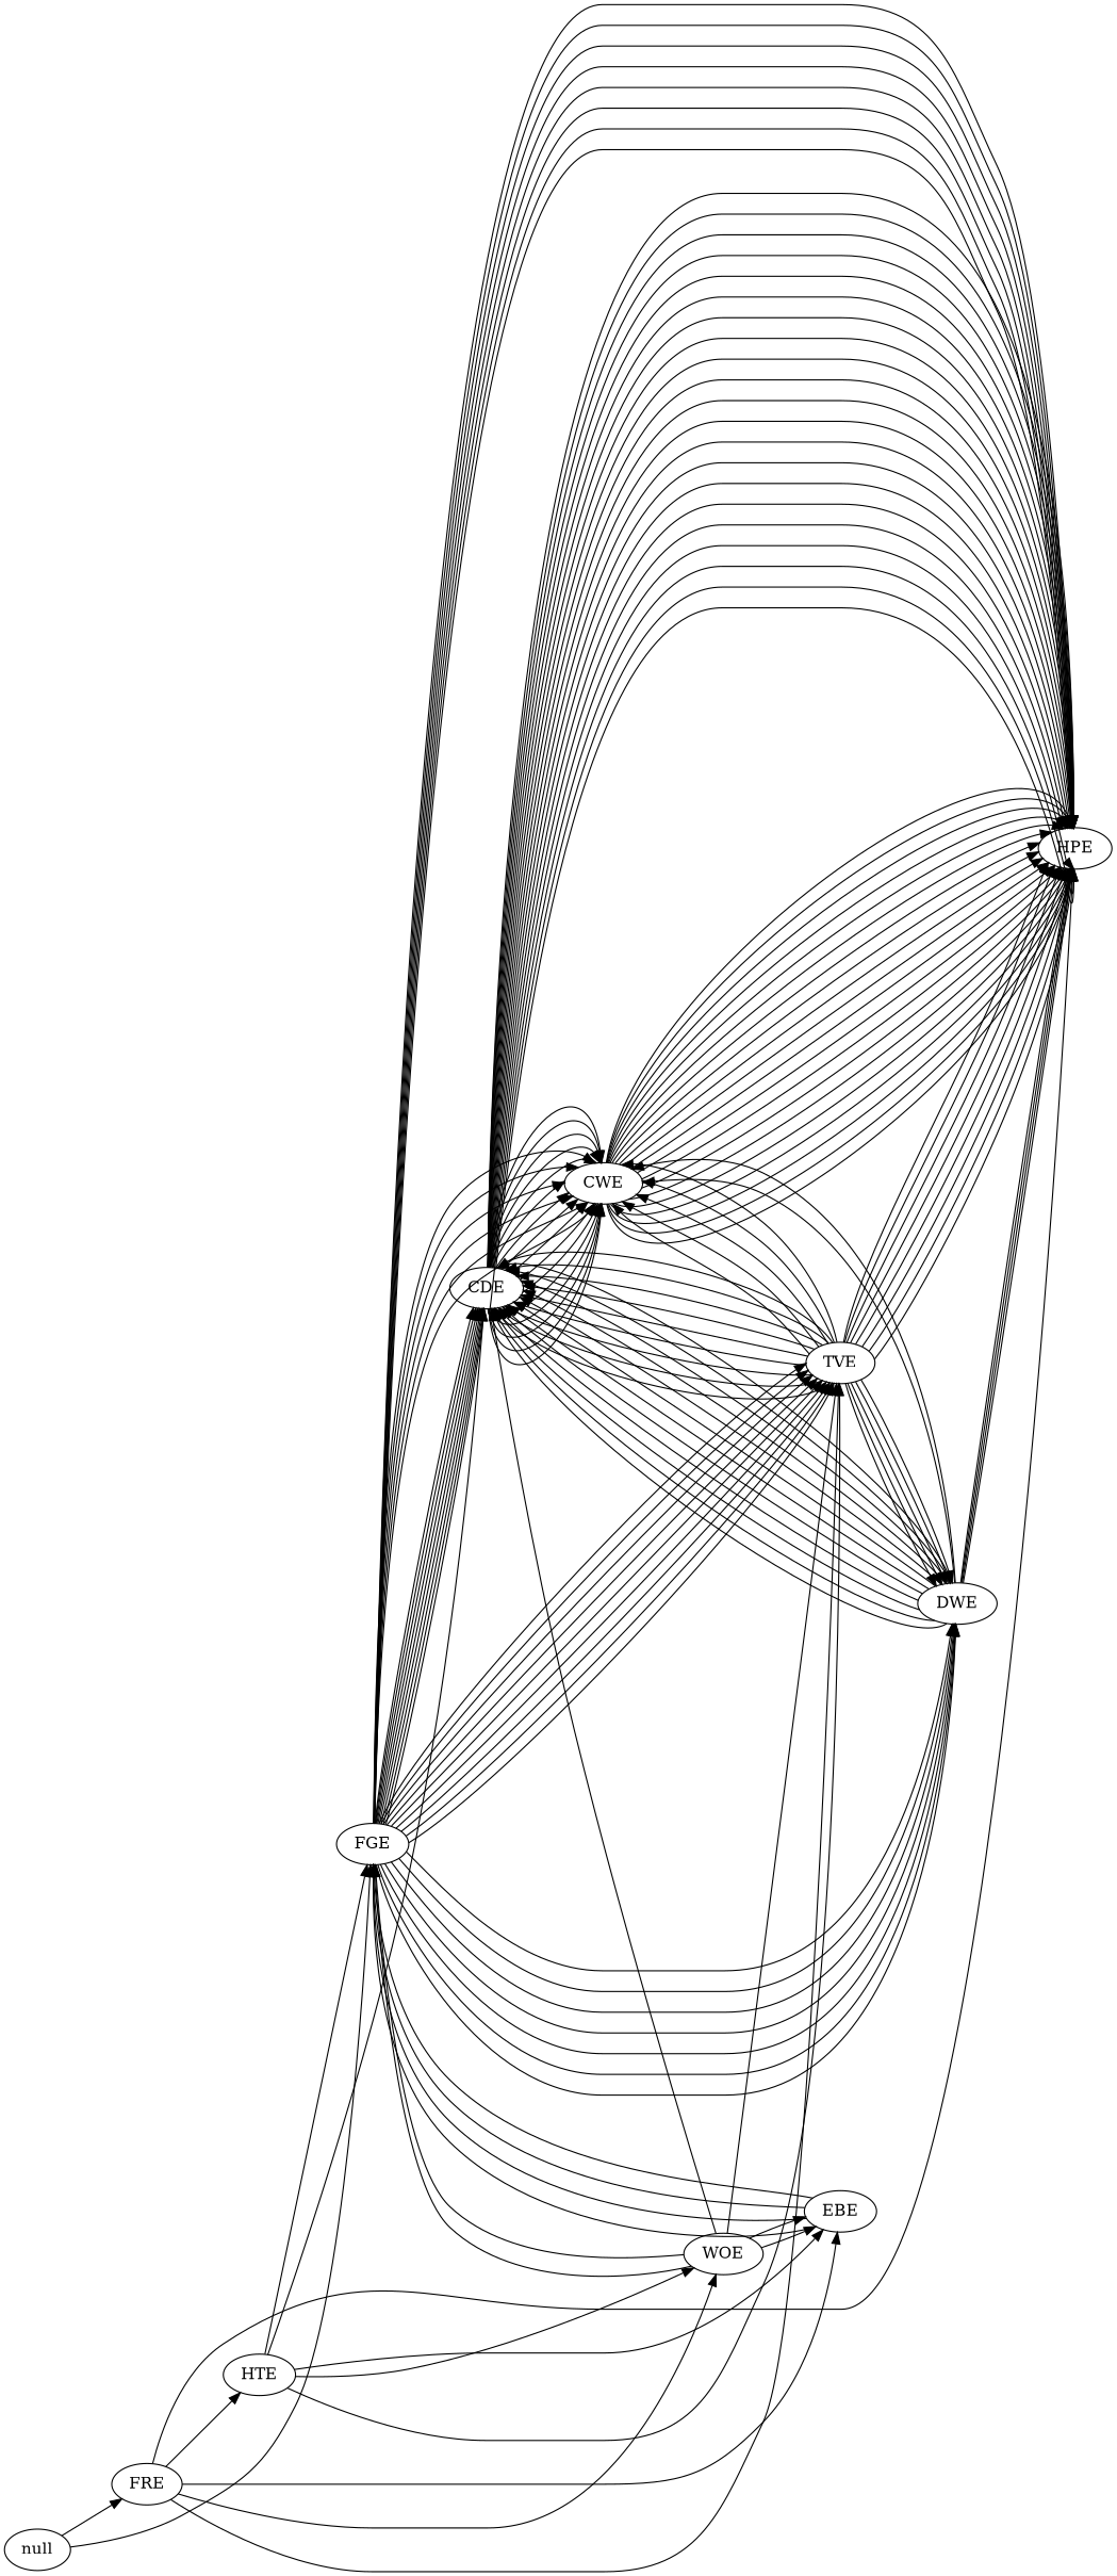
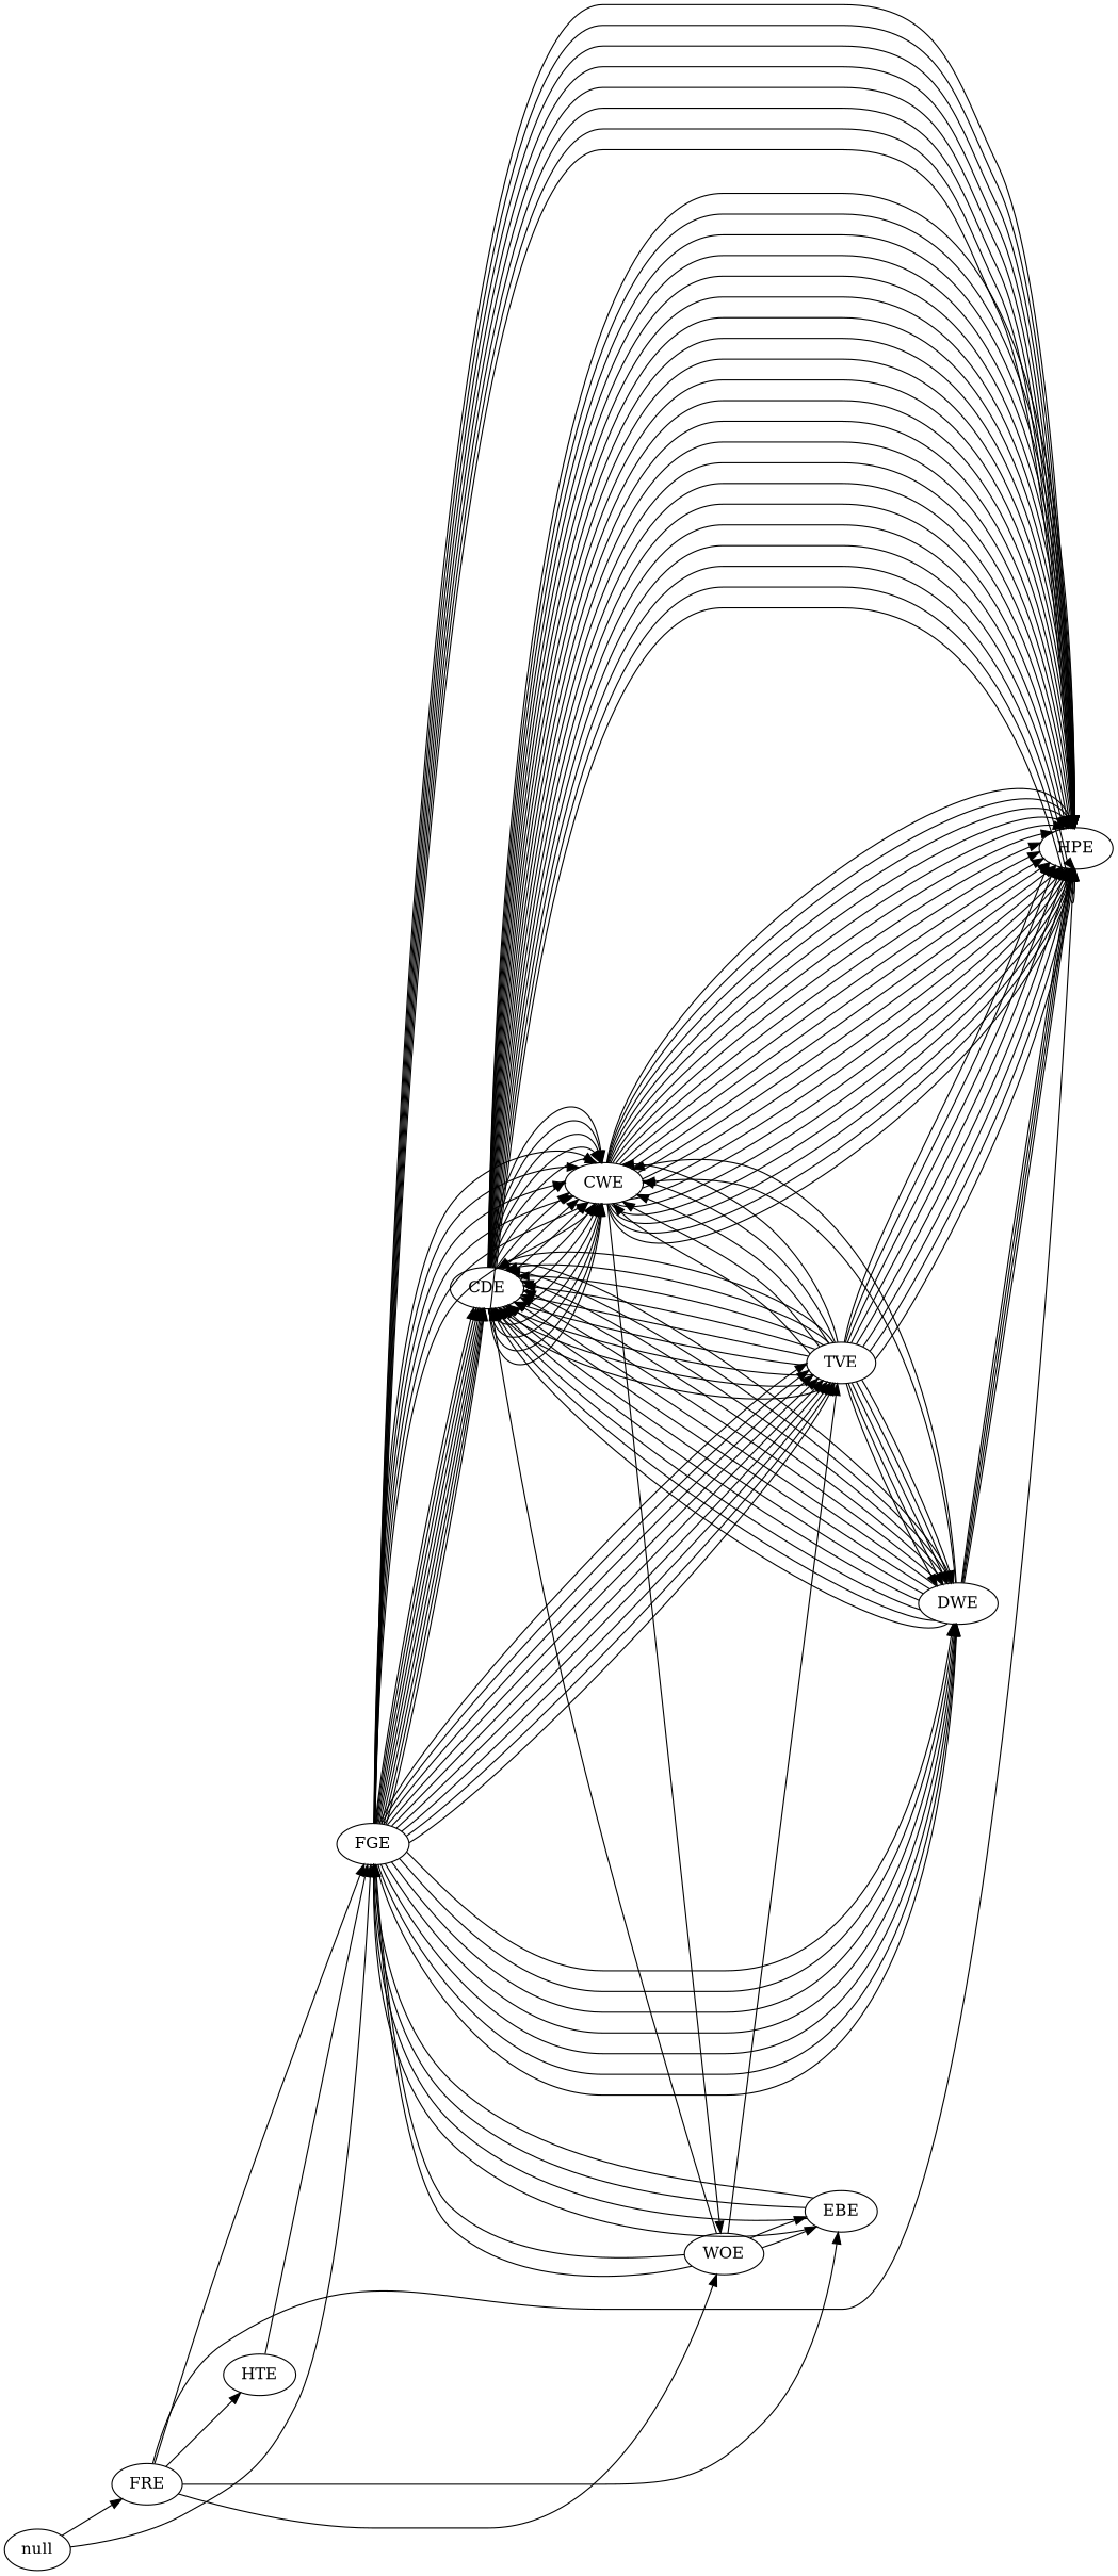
  digraph {
    rankdir=LR
    null
    FRE
    FGE
    HPE
    HTE
    EBE
    WOE
    CDE
    CWE
    TVE
    DWE
    null -> FRE
    null -> FGE
-   FRE -> TVE
+   FRE -> FGE
    FRE -> HPE
    FRE -> HTE
    FRE -> EBE
    FRE -> WOE
    FGE -> HPE
    FGE -> HPE
    FGE -> HPE
    FGE -> HPE
    FGE -> HPE
    FGE -> HPE
    FGE -> HPE
    FGE -> HPE
    FGE -> CDE
    FGE -> CDE
    FGE -> CDE
    FGE -> CDE
    FGE -> CDE
    FGE -> CDE
    FGE -> CDE
    FGE -> CDE
    FGE -> CDE
    FGE -> CWE
    FGE -> CWE
    FGE -> CWE
    FGE -> CWE
    FGE -> CWE
    FGE -> CWE
    FGE -> TVE
    FGE -> TVE
    FGE -> TVE
    FGE -> TVE
    FGE -> TVE
    FGE -> TVE
    FGE -> TVE
    FGE -> TVE
    FGE -> TVE
    FGE -> DWE
    FGE -> DWE
    FGE -> DWE
    FGE -> DWE
    FGE -> DWE
    FGE -> DWE
    FGE -> DWE
    HTE -> FGE
-   HTE -> EBE
-   HTE -> WOE
-   HTE -> CDE
-   HTE -> TVE
+   CWE -> WOE
    EBE -> FGE
    EBE -> FGE
    EBE -> FGE
    EBE -> FGE
    WOE -> FGE
    WOE -> FGE
    WOE -> EBE
    WOE -> EBE
    WOE -> CDE
    WOE -> TVE
    CDE -> HPE
    CDE -> HPE
    CDE -> HPE
    CDE -> HPE
    CDE -> HPE
    CDE -> HPE
    CDE -> HPE
    CDE -> HPE
    CDE -> HPE
    CDE -> HPE
    CDE -> HPE
    CDE -> HPE
    CDE -> HPE
    CDE -> HPE
    CDE -> HPE
    CDE -> HPE
    CDE -> HPE
    CDE -> HPE
    CDE -> HPE
    CDE -> HPE
    CDE -> HPE
    CDE -> CWE
    CDE -> CWE
    CDE -> CWE
    CDE -> CWE
    CDE -> CWE
    CDE -> CWE
    CDE -> CWE
    CDE -> CWE
    CDE -> CWE
    CDE -> CWE
    CDE -> CWE
    CDE -> CWE
    CDE -> CWE
    CDE -> CWE
    CDE -> CWE
    CDE -> CWE
    CWE -> HPE
    CWE -> HPE
    CWE -> HPE
    CWE -> HPE
    CWE -> HPE
    CWE -> HPE
    CWE -> HPE
    CWE -> HPE
    CWE -> HPE
    CWE -> HPE
    CWE -> HPE
    CWE -> HPE
    CWE -> HPE
    CWE -> HPE
    CWE -> HPE
    CWE -> HPE
    CWE -> HPE
    CWE -> HPE
    CWE -> HPE
    CWE -> HPE
    TVE -> HPE
    TVE -> HPE
    TVE -> HPE
    TVE -> HPE
    TVE -> HPE
    TVE -> HPE
    TVE -> HPE
    TVE -> HPE
    TVE -> CDE
    TVE -> CDE
    TVE -> CDE
    TVE -> CDE
    TVE -> CDE
    TVE -> CDE
    TVE -> CDE
    TVE -> CDE
    TVE -> CDE
    TVE -> CWE
    TVE -> CWE
    TVE -> CWE
    TVE -> CWE
    TVE -> CWE
    TVE -> DWE
    TVE -> DWE
    TVE -> DWE
    TVE -> DWE
    TVE -> DWE
    DWE -> HPE
    DWE -> HPE
    DWE -> HPE
    DWE -> HPE
    DWE -> CDE
    DWE -> CDE
    DWE -> CDE
    DWE -> CDE
    DWE -> CDE
    DWE -> CDE
    DWE -> CDE
    DWE -> CDE
    DWE -> CDE
    DWE -> CDE
    DWE -> CDE
    DWE -> CDE
    DWE -> CWE
    DWE -> CWE
  }
